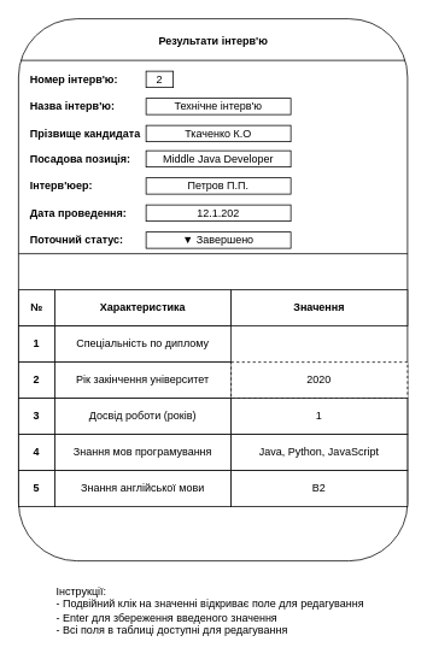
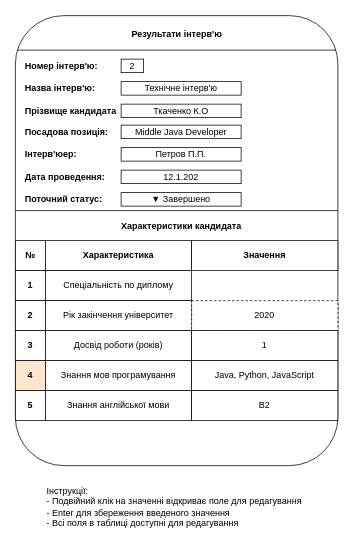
  <mxCell id="0" />
  <mxCell id="1" parent="0" />
  <mxCell id="2" value="" style="rounded=1;whiteSpace=wrap;html=1;flipH=0;flipV=1;container=0;labelBorderColor=none;" vertex="1" parent="1"><mxGeometry x="20" y="20" width="430" height="600" as="geometry" /></mxCell>
  <mxCell id="3" value="" style="line;strokeWidth=1;rotatable=0;dashed=0;labelPosition=right;align=left;verticalAlign=middle;spacingTop=0;spacingLeft=6;points=[];portConstraint=eastwest;" vertex="1" parent="1"><mxGeometry x="22.5" y="60" width="425" height="12" as="geometry" /></mxCell>
  <mxCell id="4" value="&lt;b&gt;Результати інтерв'ю&lt;/b&gt;" style="text;html=1;align=center;verticalAlign=middle;resizable=0;points=[];autosize=1;strokeColor=none;fillColor=none;" vertex="1" parent="1"><mxGeometry x="165" y="30" width="140" height="30" as="geometry" /></mxCell>
  <mxCell id="5" value="&lt;b&gt;Номер інтерв'ю:&lt;/b&gt;" style="text;html=1;align=left;verticalAlign=middle;resizable=0;points=[];autosize=1;strokeColor=none;fillColor=none;" vertex="1" parent="1"><mxGeometry x="31" y="72" width="120" height="30" as="geometry" /></mxCell>
  <mxCell id="6" value="&lt;b&gt;Назва інтерв'ю:&lt;/b&gt;" style="text;html=1;align=left;verticalAlign=middle;resizable=0;points=[];autosize=1;strokeColor=none;fillColor=none;" vertex="1" parent="1"><mxGeometry x="31" y="102" width="120" height="30" as="geometry" /></mxCell>
  <mxCell id="7" value="&lt;b&gt;Посадова позиція:&lt;/b&gt;" style="text;html=1;align=left;verticalAlign=middle;resizable=0;points=[];autosize=1;strokeColor=none;fillColor=none;" vertex="1" parent="1"><mxGeometry x="31" y="160" width="130" height="30" as="geometry" /></mxCell>
  <mxCell id="8" value="&lt;b&gt;Інтерв'юер:&lt;/b&gt;" style="text;html=1;align=left;verticalAlign=middle;resizable=0;points=[];autosize=1;strokeColor=none;fillColor=none;" vertex="1" parent="1"><mxGeometry x="31" y="190" width="90" height="30" as="geometry" /></mxCell>
  <mxCell id="9" value="&lt;b&gt;Дата проведення:&lt;/b&gt;" style="text;html=1;align=left;verticalAlign=middle;resizable=0;points=[];autosize=1;strokeColor=none;fillColor=none;" vertex="1" parent="1"><mxGeometry x="31" y="220" width="130" height="30" as="geometry" /></mxCell>
  <mxCell id="10" value="&lt;b&gt;Поточний статус: &lt;/b&gt;" style="text;html=1;align=left;verticalAlign=middle;resizable=0;points=[];autosize=1;strokeColor=none;fillColor=none;" vertex="1" parent="1"><mxGeometry x="31" y="250" width="130" height="30" as="geometry" /></mxCell>
  <mxCell id="11" value="2" style="rounded=0;whiteSpace=wrap;html=1;" vertex="1" parent="1"><mxGeometry x="161" y="78" width="30" height="18" as="geometry" /></mxCell>
  <mxCell id="12" value="Технічне інтерв'ю" style="rounded=0;whiteSpace=wrap;html=1;" vertex="1" parent="1"><mxGeometry x="161" y="108" width="160" height="18" as="geometry" /></mxCell>
  <mxCell id="13" value="Ткаченко К.О" style="rounded=0;whiteSpace=wrap;html=1;" vertex="1" parent="1"><mxGeometry x="161" y="138" width="160" height="18" as="geometry" /></mxCell>
  <mxCell id="14" value="Middle Java Developer" style="rounded=0;whiteSpace=wrap;html=1;" vertex="1" parent="1"><mxGeometry x="161" y="166" width="160" height="18" as="geometry" /></mxCell>
  <mxCell id="15" value="Петров П.П." style="rounded=0;whiteSpace=wrap;html=1;" vertex="1" parent="1"><mxGeometry x="161" y="196" width="160" height="18" as="geometry" /></mxCell>
  <mxCell id="16" value="&lt;b&gt;Прізвище кандидата&lt;/b&gt;" style="text;html=1;align=left;verticalAlign=middle;resizable=0;points=[];autosize=1;strokeColor=none;fillColor=none;" vertex="1" parent="1"><mxGeometry x="31" y="132" width="150" height="30" as="geometry" /></mxCell>
  <mxCell id="17" value="12.1.202" style="rounded=0;whiteSpace=wrap;html=1;" vertex="1" parent="1"><mxGeometry x="161" y="226" width="160" height="18" as="geometry" /></mxCell>
  <mxCell id="18" value="▼ Завершено" style="rounded=0;whiteSpace=wrap;html=1;" vertex="1" parent="1"><mxGeometry x="161" y="256" width="160" height="18" as="geometry" /></mxCell>
  <mxCell id="19" value="" style="line;strokeWidth=1;rotatable=0;dashed=0;labelPosition=right;align=left;verticalAlign=middle;spacingTop=0;spacingLeft=6;points=[];portConstraint=eastwest;" vertex="1" parent="1"><mxGeometry x="20" y="274" width="430" height="12" as="geometry" /></mxCell>
+ <mxCell id="20" value="&lt;b&gt;Характеристики кандидата&lt;/b&gt;" style="text;html=1;align=center;verticalAlign=middle;resizable=0;points=[];autosize=1;strokeColor=none;fillColor=none;" vertex="1" parent="1"><mxGeometry x="151" y="286" width="180" height="30" as="geometry" /></mxCell>
  <mxCell id="21" value="&lt;b&gt;№&lt;/b&gt;" style="rounded=0;whiteSpace=wrap;html=1;" vertex="1" parent="1"><mxGeometry x="20" y="320" width="40" height="40" as="geometry" /></mxCell>
  <mxCell id="22" value="&lt;b&gt;Характеристика&lt;/b&gt;" style="rounded=0;whiteSpace=wrap;html=1;" vertex="1" parent="1"><mxGeometry x="60" y="320" width="195" height="40" as="geometry" /></mxCell>
  <mxCell id="23" value="&lt;b&gt;Значення&lt;/b&gt;" style="rounded=0;whiteSpace=wrap;html=1;" vertex="1" parent="1"><mxGeometry x="255" y="320" width="195" height="40" as="geometry" /></mxCell>
  <mxCell id="24" value="&lt;b&gt;1&lt;/b&gt;" style="rounded=0;whiteSpace=wrap;html=1;" vertex="1" parent="1"><mxGeometry x="20" y="360" width="40" height="40" as="geometry" /></mxCell>
  <mxCell id="25" value="Спеціальність по диплому" style="rounded=0;whiteSpace=wrap;html=1;" vertex="1" parent="1"><mxGeometry x="60" y="360" width="195" height="40" as="geometry" /></mxCell>
  <mxCell id="26" value="&lt;b&gt;2&lt;/b&gt;" style="rounded=0;whiteSpace=wrap;html=1;" vertex="1" parent="1"><mxGeometry x="20" y="400" width="40" height="40" as="geometry" /></mxCell>
  <mxCell id="27" value="Рік закінчення університет" style="rounded=0;whiteSpace=wrap;html=1;" vertex="1" parent="1"><mxGeometry x="60" y="400" width="195" height="40" as="geometry" /></mxCell>
  <mxCell id="28" value="2020" style="rounded=0;whiteSpace=wrap;html=1;dashed=1;" vertex="1" parent="1"><mxGeometry x="255" y="400" width="195" height="40" as="geometry" /></mxCell>
  <mxCell id="29" value="&lt;b&gt;3&lt;/b&gt;" style="rounded=0;whiteSpace=wrap;html=1;" vertex="1" parent="1"><mxGeometry x="20" y="440" width="40" height="40" as="geometry" /></mxCell>
  <mxCell id="30" value="Досвід роботи (років)" style="rounded=0;whiteSpace=wrap;html=1;" vertex="1" parent="1"><mxGeometry x="60" y="440" width="195" height="40" as="geometry" /></mxCell>
  <mxCell id="31" value="1" style="rounded=0;whiteSpace=wrap;html=1;" vertex="1" parent="1"><mxGeometry x="255" y="440" width="195" height="40" as="geometry" /></mxCell>
- <mxCell id="32" value="&lt;b&gt;4&lt;/b&gt;" style="rounded=0;whiteSpace=wrap;html=1;" vertex="1" parent="1"><mxGeometry x="20" y="480" width="40" height="40" as="geometry" /></mxCell>
+ <mxCell id="32" value="&lt;b&gt;4&lt;/b&gt;" style="rounded=0;whiteSpace=wrap;html=1;fillColor=#ffe6cc;" vertex="1" parent="1"><mxGeometry x="20" y="480" width="40" height="40" as="geometry" /></mxCell>
  <mxCell id="33" value="Знання мов програмування" style="rounded=0;whiteSpace=wrap;html=1;" vertex="1" parent="1"><mxGeometry x="60" y="480" width="195" height="40" as="geometry" /></mxCell>
  <mxCell id="34" value="Java, Python, JavaScript" style="rounded=0;whiteSpace=wrap;html=1;" vertex="1" parent="1"><mxGeometry x="255" y="480" width="195" height="40" as="geometry" /></mxCell>
  <mxCell id="35" value="&lt;b&gt;5&lt;/b&gt;" style="rounded=0;whiteSpace=wrap;html=1;" vertex="1" parent="1"><mxGeometry x="20" y="520" width="40" height="40" as="geometry" /></mxCell>
  <mxCell id="36" value="Знання англійської мови" style="rounded=0;whiteSpace=wrap;html=1;" vertex="1" parent="1"><mxGeometry x="60" y="520" width="195" height="40" as="geometry" /></mxCell>
  <mxCell id="37" value="B2" style="rounded=0;whiteSpace=wrap;html=1;" vertex="1" parent="1"><mxGeometry x="255" y="520" width="195" height="40" as="geometry" /></mxCell>
  <mxCell id="38" value="&lt;span&gt;Інструкції:&#10;&lt;/span&gt;&lt;span&gt;- Подвійний клік на значенні відкриває поле для редагування&#10;&lt;/span&gt;&lt;span&gt;- Enter для збереження введеного значення&#10;&lt;/span&gt;&lt;span&gt;- Всі поля в таблиці доступні для редагування&lt;/span&gt;" style="text;whiteSpace=wrap;html=1;" vertex="1" parent="1"><mxGeometry x="60" y="640" width="370" height="80" as="geometry" /></mxCell>
